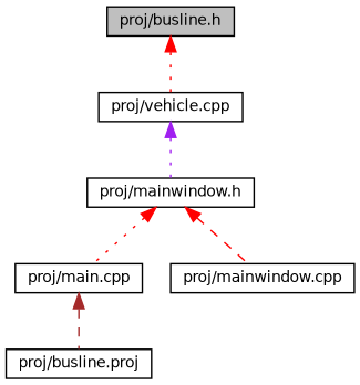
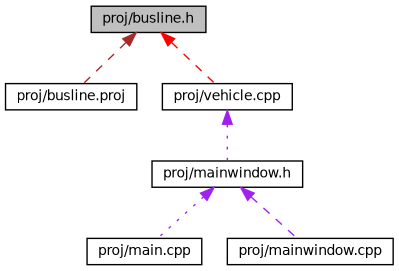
  digraph {
    node [color=black fillcolor=white fontname=Helvetica fontsize=10 shape=record style=filled]
    edge [color=red dir=back fontname=Helvetica fontsize=10 labelfontname=Helvetica labelfontsize=10 style=dashed]
    n1 [fillcolor=grey75 fontcolor=black height=0.2 label="proj/busline.h" width=0.4]
    n2 [height=0.2 label="proj/busline.proj" width=0.4]
    n3 [height=0.2 label="proj/vehicle.cpp" width=0.4]
    n4 [height=0.2 label="proj/mainwindow.h" width=0.4]
    n5 [height=0.2 label="proj/main.cpp" width=0.4]
    n6 [height=0.2 label="proj/mainwindow.cpp" width=0.4]
-   n5 -> n2 [color=brown]
-   n1 -> n3 [style=dotted]
+   n1 -> n2 [color=brown]
+   n1 -> n3
    n3 -> n4 [color=purple style=dotted]
-   n4 -> n5 [style=dotted]
-   n4 -> n6
+   n4 -> n5 [color=purple style=dotted]
+   n4 -> n6 [color=purple]
  }
